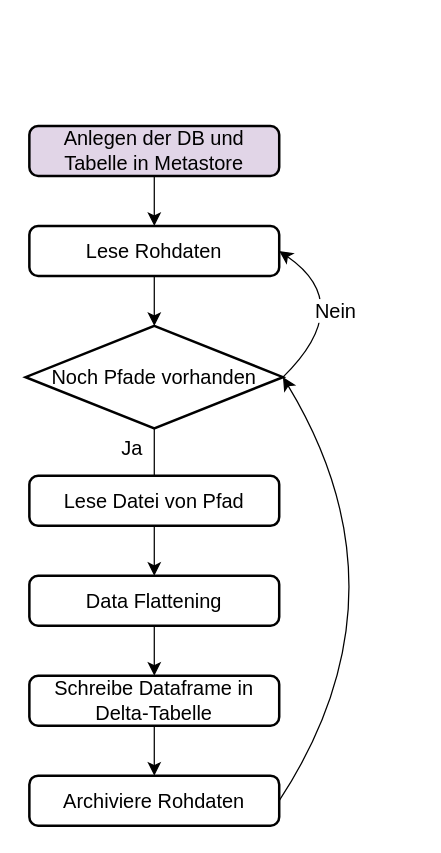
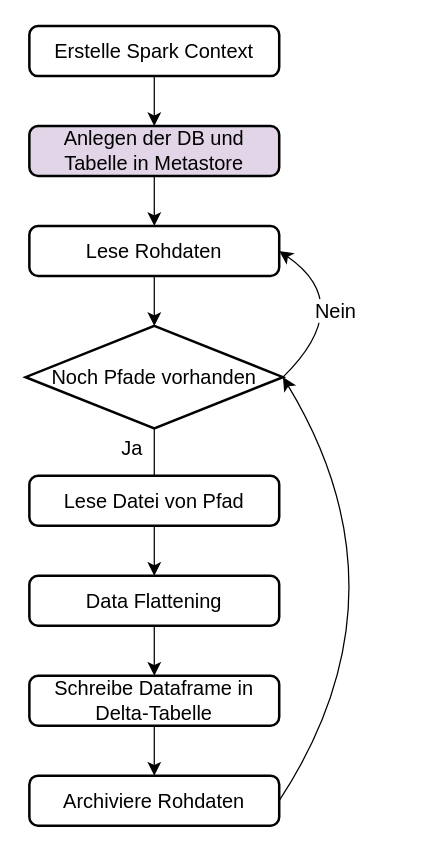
  <mxCell id="0" />
  <mxCell id="1" parent="0" />
+ <mxCell id="2" style="edgeStyle=none;curved=1;rounded=0;orthogonalLoop=1;jettySize=auto;html=1;entryX=0.5;entryY=0;entryDx=0;entryDy=0;fontSize=12;startSize=8;endSize=8;" parent="1" source="3" target="20" edge="1"><mxGeometry relative="1" as="geometry" /></mxCell>
+ <mxCell id="3" value="Erstelle Spark Context" style="rounded=1;whiteSpace=wrap;html=1;absoluteArcSize=1;arcSize=14;strokeWidth=2;fontSize=16;" parent="1" vertex="1"><mxGeometry x="23" y="20" width="200" height="40" as="geometry" /></mxCell>
  <mxCell id="4" style="edgeStyle=none;curved=1;rounded=0;orthogonalLoop=1;jettySize=auto;html=1;entryX=0.5;entryY=0;entryDx=0;entryDy=0;fontSize=12;startSize=8;endSize=8;endArrow=none;" parent="1" source="8" target="12" edge="1"><mxGeometry relative="1" as="geometry" /></mxCell>
  <mxCell id="5" value="Ja&lt;br&gt;" style="edgeLabel;html=1;align=center;verticalAlign=middle;resizable=0;points=[];fontSize=16;" parent="4" vertex="1" connectable="0"><mxGeometry x="-0.21" y="1" relative="1" as="geometry"><mxPoint x="-20" as="offset" /></mxGeometry></mxCell>
  <mxCell id="6" style="edgeStyle=none;curved=1;rounded=0;orthogonalLoop=1;jettySize=auto;html=1;entryX=1;entryY=0.5;entryDx=0;entryDy=0;fontSize=12;startSize=8;endSize=8;exitX=1;exitY=0.5;exitDx=0;exitDy=0;exitPerimeter=0;" parent="1" source="8" target="10" edge="1"><mxGeometry relative="1" as="geometry"><Array as="points"><mxPoint x="285" y="243" /></Array></mxGeometry></mxCell>
  <mxCell id="7" value="Nein" style="edgeLabel;html=1;align=center;verticalAlign=middle;resizable=0;points=[];fontSize=16;" parent="6" vertex="1" connectable="0"><mxGeometry x="0.202" y="12" relative="1" as="geometry"><mxPoint x="-1" y="2" as="offset" /></mxGeometry></mxCell>
  <mxCell id="8" value="Noch Pfade vorhanden" style="strokeWidth=2;html=1;shape=mxgraph.flowchart.decision;whiteSpace=wrap;fontSize=16;" parent="1" vertex="1"><mxGeometry x="20" y="260" width="206" height="82" as="geometry" /></mxCell>
  <mxCell id="9" style="edgeStyle=none;curved=1;rounded=0;orthogonalLoop=1;jettySize=auto;html=1;entryX=0.5;entryY=0;entryDx=0;entryDy=0;entryPerimeter=0;fontSize=12;startSize=8;endSize=8;" parent="1" source="10" target="8" edge="1"><mxGeometry relative="1" as="geometry" /></mxCell>
  <mxCell id="10" value="Lese Rohdaten" style="rounded=1;whiteSpace=wrap;html=1;absoluteArcSize=1;arcSize=14;strokeWidth=2;fontSize=16;" parent="1" vertex="1"><mxGeometry x="23" y="180" width="200" height="40" as="geometry" /></mxCell>
  <mxCell id="11" style="edgeStyle=none;curved=1;rounded=0;orthogonalLoop=1;jettySize=auto;html=1;entryX=0.5;entryY=0;entryDx=0;entryDy=0;fontSize=12;startSize=8;endSize=8;" parent="1" source="12" target="14" edge="1"><mxGeometry relative="1" as="geometry" /></mxCell>
  <mxCell id="12" value="Lese Datei von Pfad" style="rounded=1;whiteSpace=wrap;html=1;absoluteArcSize=1;arcSize=14;strokeWidth=2;fontSize=16;" parent="1" vertex="1"><mxGeometry x="23" y="380" width="200" height="40" as="geometry" /></mxCell>
  <mxCell id="13" style="edgeStyle=none;curved=1;rounded=0;orthogonalLoop=1;jettySize=auto;html=1;entryX=0.5;entryY=0;entryDx=0;entryDy=0;fontSize=12;startSize=8;endSize=8;" parent="1" source="14" target="16" edge="1"><mxGeometry relative="1" as="geometry" /></mxCell>
  <mxCell id="14" value="Data Flattening" style="rounded=1;whiteSpace=wrap;html=1;absoluteArcSize=1;arcSize=14;strokeWidth=2;fontSize=16;" parent="1" vertex="1"><mxGeometry x="23" y="460" width="200" height="40" as="geometry" /></mxCell>
  <mxCell id="15" style="edgeStyle=none;curved=1;rounded=0;orthogonalLoop=1;jettySize=auto;html=1;entryX=0.5;entryY=0;entryDx=0;entryDy=0;fontSize=12;startSize=8;endSize=8;" parent="1" source="16" target="18" edge="1"><mxGeometry relative="1" as="geometry" /></mxCell>
  <mxCell id="16" value="Schreibe Dataframe in Delta-Tabelle" style="rounded=1;whiteSpace=wrap;html=1;absoluteArcSize=1;arcSize=14;strokeWidth=2;fontSize=16;" parent="1" vertex="1"><mxGeometry x="23" y="540" width="200" height="40" as="geometry" /></mxCell>
  <mxCell id="17" style="edgeStyle=none;curved=1;rounded=0;orthogonalLoop=1;jettySize=auto;html=1;entryX=1;entryY=0.5;entryDx=0;entryDy=0;entryPerimeter=0;fontSize=12;startSize=8;endSize=8;exitX=1;exitY=0.5;exitDx=0;exitDy=0;" parent="1" source="18" target="8" edge="1"><mxGeometry relative="1" as="geometry"><Array as="points"><mxPoint x="331" y="475" /></Array></mxGeometry></mxCell>
  <mxCell id="18" value="Archiviere Rohdaten" style="rounded=1;whiteSpace=wrap;html=1;absoluteArcSize=1;arcSize=14;strokeWidth=2;fontSize=16;" parent="1" vertex="1"><mxGeometry x="23" y="620" width="200" height="40" as="geometry" /></mxCell>
  <mxCell id="19" style="edgeStyle=none;curved=1;rounded=0;orthogonalLoop=1;jettySize=auto;html=1;entryX=0.5;entryY=0;entryDx=0;entryDy=0;fontSize=12;startSize=8;endSize=8;" parent="1" source="20" target="10" edge="1"><mxGeometry relative="1" as="geometry" /></mxCell>
  <mxCell id="20" value="Anlegen der DB und Tabelle in Metastore" style="rounded=1;whiteSpace=wrap;html=1;absoluteArcSize=1;arcSize=14;strokeWidth=2;fontSize=16;fillColor=#e1d5e7;" parent="1" vertex="1"><mxGeometry x="23" y="100" width="200" height="40" as="geometry" /></mxCell>
